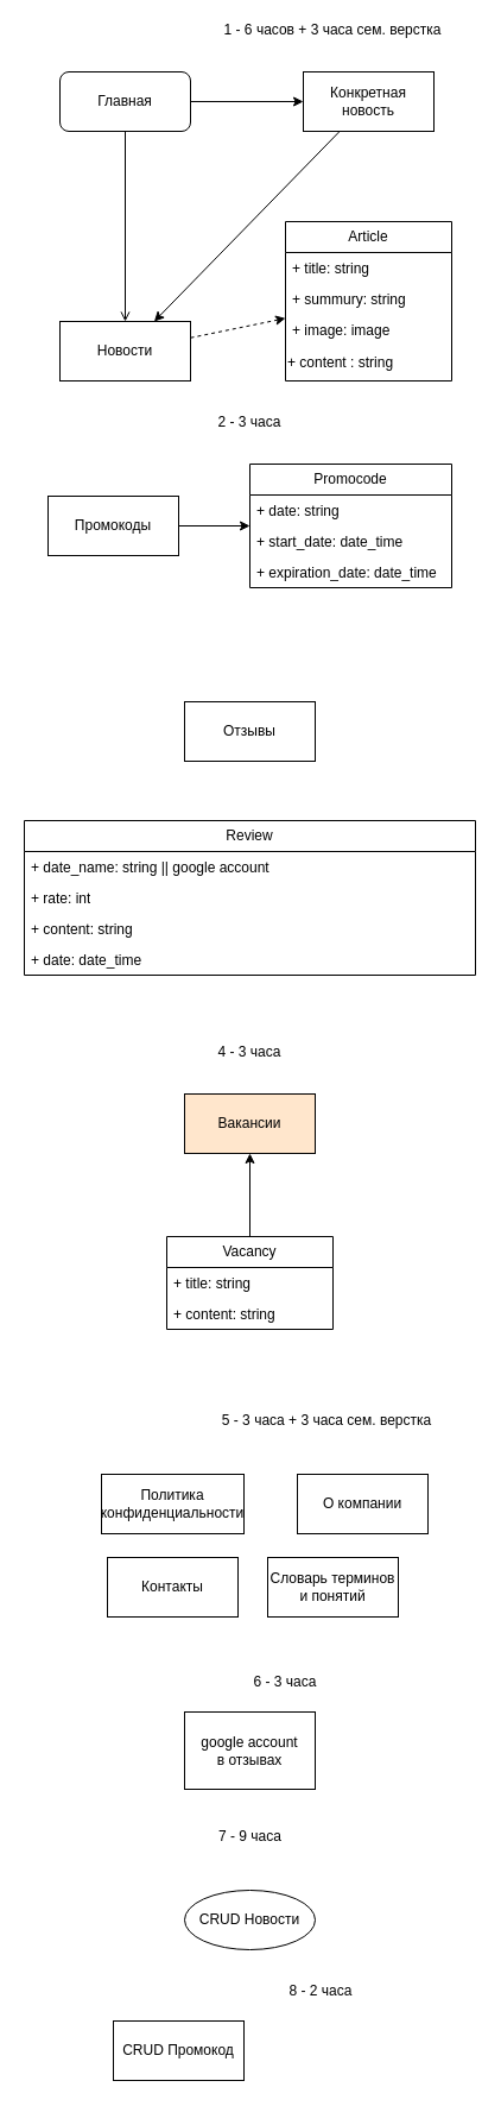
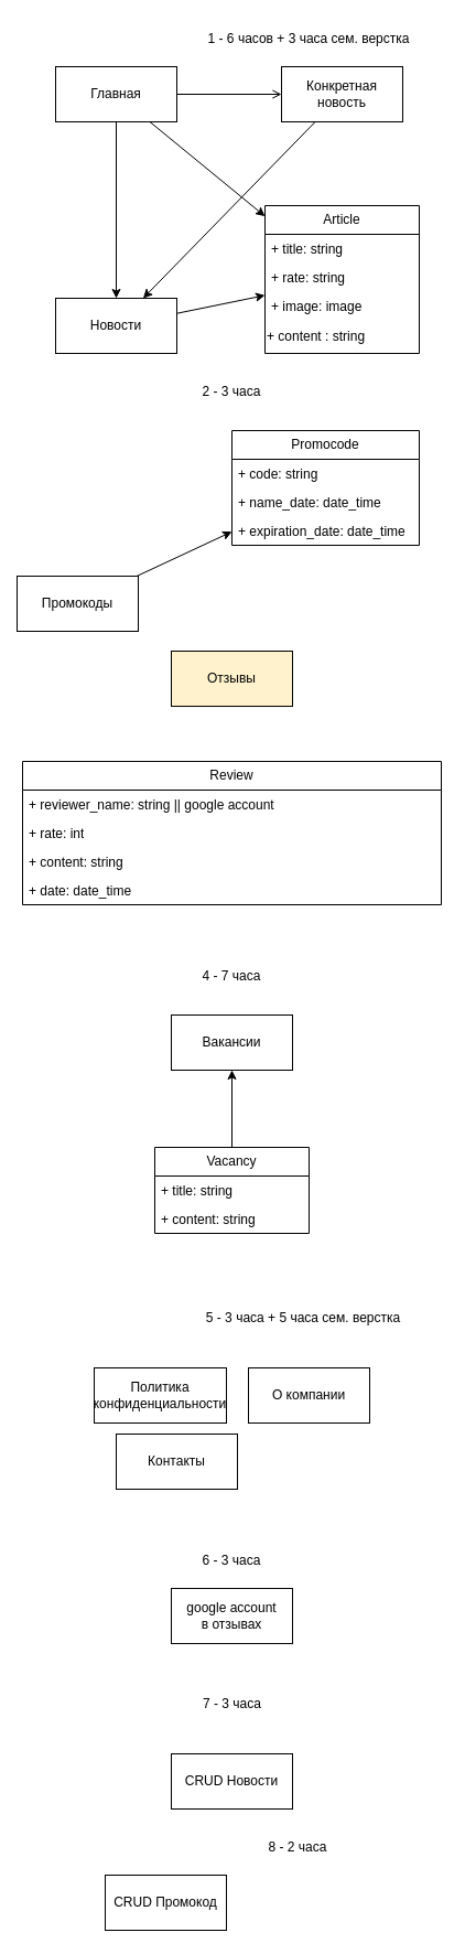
  <mxCell id="0" />
  <mxCell id="1" parent="0" />
- <mxCell id="2" value="Главная" style="html=1;whiteSpace=wrap;rounded=1;" vertex="1" parent="1"><mxGeometry x="50" y="60" width="110" height="50" as="geometry" /></mxCell>
- <mxCell id="3" value="О компании" style="html=1;whiteSpace=wrap;" vertex="1" parent="1"><mxGeometry x="250" y="1240" width="110" height="50" as="geometry" /></mxCell>
+ <mxCell id="2" value="Главная" style="html=1;whiteSpace=wrap;" vertex="1" parent="1"><mxGeometry x="50" y="60" width="110" height="50" as="geometry" /></mxCell>
+ <mxCell id="3" value="О компании" style="html=1;whiteSpace=wrap;" vertex="1" parent="1"><mxGeometry x="225" y="1240" width="110" height="50" as="geometry" /></mxCell>
  <mxCell id="4" value="Новости" style="html=1;whiteSpace=wrap;" vertex="1" parent="1"><mxGeometry x="50" y="270" width="110" height="50" as="geometry" /></mxCell>
- <mxCell id="5" value="Словарь терминов и понятий" style="html=1;whiteSpace=wrap;" vertex="1" parent="1"><mxGeometry x="225" y="1310" width="110" height="50" as="geometry" /></mxCell>
- <mxCell id="6" value="Контакты" style="html=1;whiteSpace=wrap;" vertex="1" parent="1"><mxGeometry x="90" y="1310" width="110" height="50" as="geometry" /></mxCell>
+ <mxCell id="6" value="Контакты" style="html=1;whiteSpace=wrap;" vertex="1" parent="1"><mxGeometry x="105" y="1300" width="110" height="50" as="geometry" /></mxCell>
  <mxCell id="7" value="Политика конфиденциальности" style="html=1;whiteSpace=wrap;" vertex="1" parent="1"><mxGeometry x="85" y="1240" width="120" height="50" as="geometry" /></mxCell>
- <mxCell id="8" value="Вакансии" style="html=1;whiteSpace=wrap;fillColor=#ffe6cc;" vertex="1" parent="1"><mxGeometry x="155" y="920" width="110" height="50" as="geometry" /></mxCell>
- <mxCell id="9" value="Отзывы" style="html=1;whiteSpace=wrap;" vertex="1" parent="1"><mxGeometry x="155" y="590" width="110" height="50" as="geometry" /></mxCell>
- <mxCell id="10" value="Промокоды" style="html=1;whiteSpace=wrap;" vertex="1" parent="1"><mxGeometry x="40" y="417" width="110" height="50" as="geometry" /></mxCell>
+ <mxCell id="8" value="Вакансии" style="html=1;whiteSpace=wrap;" vertex="1" parent="1"><mxGeometry x="155" y="920" width="110" height="50" as="geometry" /></mxCell>
+ <mxCell id="9" value="Отзывы" style="html=1;whiteSpace=wrap;fillColor=#fff2cc;" vertex="1" parent="1"><mxGeometry x="155" y="590" width="110" height="50" as="geometry" /></mxCell>
+ <mxCell id="10" value="Промокоды" style="html=1;whiteSpace=wrap;" vertex="1" parent="1"><mxGeometry x="15" y="522" width="110" height="50" as="geometry" /></mxCell>
  <mxCell id="11" value="Article" style="swimlane;fontStyle=0;childLayout=stackLayout;horizontal=1;startSize=26;fillColor=none;horizontalStack=0;resizeParent=1;resizeParentMax=0;resizeLast=0;collapsible=1;marginBottom=0;whiteSpace=wrap;html=1;" vertex="1" parent="1"><mxGeometry x="240" y="186" width="140" height="134" as="geometry" /></mxCell>
  <mxCell id="12" value="+ title: string" style="text;strokeColor=none;fillColor=none;align=left;verticalAlign=top;spacingLeft=4;spacingRight=4;overflow=hidden;rotatable=0;points=[[0,0.5],[1,0.5]];portConstraint=eastwest;whiteSpace=wrap;html=1;" vertex="1" parent="11"><mxGeometry y="26" width="140" height="26" as="geometry" /></mxCell>
- <mxCell id="13" value="+ summury: string" style="text;strokeColor=none;fillColor=none;align=left;verticalAlign=top;spacingLeft=4;spacingRight=4;overflow=hidden;rotatable=0;points=[[0,0.5],[1,0.5]];portConstraint=eastwest;whiteSpace=wrap;html=1;" vertex="1" parent="11"><mxGeometry y="52" width="140" height="26" as="geometry" /></mxCell>
+ <mxCell id="13" value="+ rate: string" style="text;strokeColor=none;fillColor=none;align=left;verticalAlign=top;spacingLeft=4;spacingRight=4;overflow=hidden;rotatable=0;points=[[0,0.5],[1,0.5]];portConstraint=eastwest;whiteSpace=wrap;html=1;" vertex="1" parent="11"><mxGeometry y="52" width="140" height="26" as="geometry" /></mxCell>
  <mxCell id="14" value="+ image: image" style="text;strokeColor=none;fillColor=none;align=left;verticalAlign=top;spacingLeft=4;spacingRight=4;overflow=hidden;rotatable=0;points=[[0,0.5],[1,0.5]];portConstraint=eastwest;whiteSpace=wrap;html=1;" vertex="1" parent="11"><mxGeometry y="78" width="140" height="26" as="geometry" /></mxCell>
  <mxCell id="15" value="+ content : string" style="text;html=1;strokeColor=none;fillColor=none;align=left;verticalAlign=middle;whiteSpace=wrap;rounded=0;" vertex="1" parent="11"><mxGeometry y="104" width="140" height="30" as="geometry" /></mxCell>
  <mxCell id="16" value="Vacancy" style="swimlane;fontStyle=0;childLayout=stackLayout;horizontal=1;startSize=26;fillColor=none;horizontalStack=0;resizeParent=1;resizeParentMax=0;resizeLast=0;collapsible=1;marginBottom=0;whiteSpace=wrap;html=1;" vertex="1" parent="1"><mxGeometry x="140" y="1040" width="140" height="78" as="geometry" /></mxCell>
  <mxCell id="17" value="+ title: string" style="text;strokeColor=none;fillColor=none;align=left;verticalAlign=top;spacingLeft=4;spacingRight=4;overflow=hidden;rotatable=0;points=[[0,0.5],[1,0.5]];portConstraint=eastwest;whiteSpace=wrap;html=1;" vertex="1" parent="16"><mxGeometry y="26" width="140" height="26" as="geometry" /></mxCell>
  <mxCell id="18" value="+ content: string" style="text;strokeColor=none;fillColor=none;align=left;verticalAlign=top;spacingLeft=4;spacingRight=4;overflow=hidden;rotatable=0;points=[[0,0.5],[1,0.5]];portConstraint=eastwest;whiteSpace=wrap;html=1;" vertex="1" parent="16"><mxGeometry y="52" width="140" height="26" as="geometry" /></mxCell>
  <mxCell id="19" value="Review" style="swimlane;fontStyle=0;childLayout=stackLayout;horizontal=1;startSize=26;fillColor=none;horizontalStack=0;resizeParent=1;resizeParentMax=0;resizeLast=0;collapsible=1;marginBottom=0;whiteSpace=wrap;html=1;" vertex="1" parent="1"><mxGeometry x="20" y="690" width="380" height="130" as="geometry" /></mxCell>
- <mxCell id="20" value="+ date_name: string || google account" style="text;strokeColor=none;fillColor=none;align=left;verticalAlign=top;spacingLeft=4;spacingRight=4;overflow=hidden;rotatable=0;points=[[0,0.5],[1,0.5]];portConstraint=eastwest;whiteSpace=wrap;html=1;" vertex="1" parent="19"><mxGeometry y="26" width="380" height="26" as="geometry" /></mxCell>
+ <mxCell id="20" value="+ reviewer_name: string || google account" style="text;strokeColor=none;fillColor=none;align=left;verticalAlign=top;spacingLeft=4;spacingRight=4;overflow=hidden;rotatable=0;points=[[0,0.5],[1,0.5]];portConstraint=eastwest;whiteSpace=wrap;html=1;" vertex="1" parent="19"><mxGeometry y="26" width="380" height="26" as="geometry" /></mxCell>
  <mxCell id="21" value="+ rate: int" style="text;strokeColor=none;fillColor=none;align=left;verticalAlign=top;spacingLeft=4;spacingRight=4;overflow=hidden;rotatable=0;points=[[0,0.5],[1,0.5]];portConstraint=eastwest;whiteSpace=wrap;html=1;" vertex="1" parent="19"><mxGeometry y="52" width="380" height="26" as="geometry" /></mxCell>
  <mxCell id="22" value="+ content: string" style="text;strokeColor=none;fillColor=none;align=left;verticalAlign=top;spacingLeft=4;spacingRight=4;overflow=hidden;rotatable=0;points=[[0,0.5],[1,0.5]];portConstraint=eastwest;whiteSpace=wrap;html=1;" vertex="1" parent="19"><mxGeometry y="78" width="380" height="26" as="geometry" /></mxCell>
  <mxCell id="23" value="+ date: date_time" style="text;strokeColor=none;fillColor=none;align=left;verticalAlign=top;spacingLeft=4;spacingRight=4;overflow=hidden;rotatable=0;points=[[0,0.5],[1,0.5]];portConstraint=eastwest;whiteSpace=wrap;html=1;" vertex="1" parent="19"><mxGeometry y="104" width="380" height="26" as="geometry" /></mxCell>
  <mxCell id="24" value="Promocode" style="swimlane;fontStyle=0;childLayout=stackLayout;horizontal=1;startSize=26;fillColor=none;horizontalStack=0;resizeParent=1;resizeParentMax=0;resizeLast=0;collapsible=1;marginBottom=0;whiteSpace=wrap;html=1;" vertex="1" parent="1"><mxGeometry x="210" y="390" width="170" height="104" as="geometry" /></mxCell>
- <mxCell id="25" value="+ date: string" style="text;strokeColor=none;fillColor=none;align=left;verticalAlign=top;spacingLeft=4;spacingRight=4;overflow=hidden;rotatable=0;points=[[0,0.5],[1,0.5]];portConstraint=eastwest;whiteSpace=wrap;html=1;" vertex="1" parent="24"><mxGeometry y="26" width="170" height="26" as="geometry" /></mxCell>
- <mxCell id="26" value="+ start_date: date_time" style="text;strokeColor=none;fillColor=none;align=left;verticalAlign=top;spacingLeft=4;spacingRight=4;overflow=hidden;rotatable=0;points=[[0,0.5],[1,0.5]];portConstraint=eastwest;whiteSpace=wrap;html=1;" vertex="1" parent="24"><mxGeometry y="52" width="170" height="26" as="geometry" /></mxCell>
+ <mxCell id="25" value="+ code: string" style="text;strokeColor=none;fillColor=none;align=left;verticalAlign=top;spacingLeft=4;spacingRight=4;overflow=hidden;rotatable=0;points=[[0,0.5],[1,0.5]];portConstraint=eastwest;whiteSpace=wrap;html=1;" vertex="1" parent="24"><mxGeometry y="26" width="170" height="26" as="geometry" /></mxCell>
+ <mxCell id="26" value="+ name_date: date_time" style="text;strokeColor=none;fillColor=none;align=left;verticalAlign=top;spacingLeft=4;spacingRight=4;overflow=hidden;rotatable=0;points=[[0,0.5],[1,0.5]];portConstraint=eastwest;whiteSpace=wrap;html=1;" vertex="1" parent="24"><mxGeometry y="52" width="170" height="26" as="geometry" /></mxCell>
  <mxCell id="27" value="+ expiration_date: date_time" style="text;strokeColor=none;fillColor=none;align=left;verticalAlign=top;spacingLeft=4;spacingRight=4;overflow=hidden;rotatable=0;points=[[0,0.5],[1,0.5]];portConstraint=eastwest;whiteSpace=wrap;html=1;" vertex="1" parent="24"><mxGeometry y="78" width="170" height="26" as="geometry" /></mxCell>
- <mxCell id="29" value="" style="endArrow=open;html=1;rounded=0;" edge="1" parent="1" source="2" target="4"><mxGeometry width="50" height="50" relative="1" as="geometry"><mxPoint x="80" y="220" as="sourcePoint" /><mxPoint x="130" y="170" as="targetPoint" /></mxGeometry></mxCell>
- <mxCell id="30" value="" style="endArrow=classic;html=1;rounded=0;dashed=1;" edge="1" parent="1" source="4" target="11"><mxGeometry width="50" height="50" relative="1" as="geometry"><mxPoint x="310" y="410" as="sourcePoint" /><mxPoint x="360" y="360" as="targetPoint" /></mxGeometry></mxCell>
+ <mxCell id="28" value="" style="endArrow=classic;html=1;rounded=0;" edge="1" parent="1" source="2" target="11"><mxGeometry width="50" height="50" relative="1" as="geometry"><mxPoint x="80" y="230" as="sourcePoint" /><mxPoint x="130" y="180" as="targetPoint" /></mxGeometry></mxCell>
+ <mxCell id="29" value="" style="endArrow=classic;html=1;rounded=0;" edge="1" parent="1" source="2" target="4"><mxGeometry width="50" height="50" relative="1" as="geometry"><mxPoint x="80" y="220" as="sourcePoint" /><mxPoint x="130" y="170" as="targetPoint" /></mxGeometry></mxCell>
+ <mxCell id="30" value="" style="endArrow=classic;html=1;rounded=0;" edge="1" parent="1" source="4" target="11"><mxGeometry width="50" height="50" relative="1" as="geometry"><mxPoint x="310" y="410" as="sourcePoint" /><mxPoint x="360" y="360" as="targetPoint" /></mxGeometry></mxCell>
  <mxCell id="31" value="" style="endArrow=classic;html=1;rounded=0;" edge="1" parent="1" source="16" target="8"><mxGeometry width="50" height="50" relative="1" as="geometry"><mxPoint x="80" y="1060" as="sourcePoint" /><mxPoint x="130" y="1010" as="targetPoint" /></mxGeometry></mxCell>
  <mxCell id="32" value="" style="endArrow=classic;html=1;rounded=0;" edge="1" parent="1" source="10" target="24"><mxGeometry width="50" height="50" relative="1" as="geometry"><mxPoint x="80" y="582" as="sourcePoint" /><mxPoint x="130" y="532" as="targetPoint" /></mxGeometry></mxCell>
  <mxCell id="33" value="Конкретная новость" style="html=1;whiteSpace=wrap;" vertex="1" parent="1"><mxGeometry x="255" y="60" width="110" height="50" as="geometry" /></mxCell>
- <mxCell id="34" value="" style="endArrow=classic;html=1;rounded=0;" edge="1" parent="1" source="2" target="33"><mxGeometry width="50" height="50" relative="1" as="geometry"><mxPoint x="160" y="50" as="sourcePoint" /><mxPoint x="210" as="targetPoint" y="0" /></mxGeometry></mxCell>
+ <mxCell id="34" value="" style="endArrow=open;html=1;rounded=0;" edge="1" parent="1" source="2" target="33"><mxGeometry width="50" height="50" relative="1" as="geometry"><mxPoint x="160" y="50" as="sourcePoint" /><mxPoint x="210" as="targetPoint" y="0" /></mxGeometry></mxCell>
  <mxCell id="35" value="" style="endArrow=classic;html=1;rounded=0;" edge="1" parent="1" source="33" target="4"><mxGeometry width="50" height="50" relative="1" as="geometry"><mxPoint x="370" y="190" as="sourcePoint" /><mxPoint x="420" y="140" as="targetPoint" /></mxGeometry></mxCell>
- <mxCell id="36" value="1 - 6 часов + 3 часа сем. верстка" style="text;html=1;strokeColor=none;fillColor=none;align=center;verticalAlign=middle;whiteSpace=wrap;rounded=0;" vertex="1" parent="1"><mxGeometry x="180" y="10" width="200" height="30" as="geometry" /></mxCell>
+ <mxCell id="36" value="1 - 6 часов + 3 часа сем. верстка" style="text;html=1;strokeColor=none;fillColor=none;align=center;verticalAlign=middle;whiteSpace=wrap;rounded=0;" vertex="1" parent="1"><mxGeometry x="180" y="20" width="200" height="30" as="geometry" /></mxCell>
  <mxCell id="37" value="2 - 3 часа" style="text;html=1;strokeColor=none;fillColor=none;align=center;verticalAlign=middle;whiteSpace=wrap;rounded=0;" vertex="1" parent="1"><mxGeometry x="180" y="340" width="60" height="30" as="geometry" /></mxCell>
- <mxCell id="38" value="4 - 3 часа" style="text;html=1;strokeColor=none;fillColor=none;align=center;verticalAlign=middle;whiteSpace=wrap;rounded=0;" vertex="1" parent="1"><mxGeometry x="180" y="870" width="60" height="30" as="geometry" /></mxCell>
- <mxCell id="39" value="7 - 9 часа" style="text;html=1;strokeColor=none;fillColor=none;align=center;verticalAlign=middle;whiteSpace=wrap;rounded=0;" vertex="1" parent="1"><mxGeometry x="182.5" y="1530" width="55" height="30" as="geometry" /></mxCell>
- <mxCell id="40" value="CRUD Новости" style="ellipse;html=1;whiteSpace=wrap;" vertex="1" parent="1"><mxGeometry x="155" y="1590" width="110" height="50" as="geometry" /></mxCell>
- <mxCell id="41" value="6 - 3 часа" style="text;html=1;strokeColor=none;fillColor=none;align=center;verticalAlign=middle;whiteSpace=wrap;rounded=0;" vertex="1" parent="1"><mxGeometry x="210" y="1400" width="60" height="30" as="geometry" /></mxCell>
+ <mxCell id="38" value="4 - 7 часа" style="text;html=1;strokeColor=none;fillColor=none;align=center;verticalAlign=middle;whiteSpace=wrap;rounded=0;" vertex="1" parent="1"><mxGeometry x="180" y="870" width="60" height="30" as="geometry" /></mxCell>
+ <mxCell id="39" value="7 - 3 часа" style="text;html=1;strokeColor=none;fillColor=none;align=center;verticalAlign=middle;whiteSpace=wrap;rounded=0;" vertex="1" parent="1"><mxGeometry x="182.5" y="1530" width="55" height="30" as="geometry" /></mxCell>
+ <mxCell id="40" value="CRUD Новости" style="html=1;whiteSpace=wrap;" vertex="1" parent="1"><mxGeometry x="155" y="1590" width="110" height="50" as="geometry" /></mxCell>
+ <mxCell id="41" value="6 - 3 часа" style="text;html=1;strokeColor=none;fillColor=none;align=center;verticalAlign=middle;whiteSpace=wrap;rounded=0;" vertex="1" parent="1"><mxGeometry x="180" y="1400" width="60" height="30" as="geometry" /></mxCell>
  <mxCell id="42" value="CRUD Промокод" style="html=1;whiteSpace=wrap;" vertex="1" parent="1"><mxGeometry x="95" y="1700" width="110" height="50" as="geometry" /></mxCell>
- <mxCell id="43" value="5 - 3 часа + 3 часа сем. верстка" style="text;html=1;strokeColor=none;fillColor=none;align=center;verticalAlign=middle;whiteSpace=wrap;rounded=0;" vertex="1" parent="1"><mxGeometry x="180" y="1180" width="190" height="30" as="geometry" /></mxCell>
- <mxCell id="44" value="google account&lt;br&gt;в отзывах" style="html=1;whiteSpace=wrap;" vertex="1" parent="1"><mxGeometry x="155" y="1440" width="110" height="65" as="geometry" /></mxCell>
+ <mxCell id="43" value="5 - 3 часа + 5 часа сем. верстка" style="text;html=1;strokeColor=none;fillColor=none;align=center;verticalAlign=middle;whiteSpace=wrap;rounded=0;" vertex="1" parent="1"><mxGeometry x="180" y="1180" width="190" height="30" as="geometry" /></mxCell>
+ <mxCell id="44" value="google account&lt;br&gt;в отзывах" style="html=1;whiteSpace=wrap;" vertex="1" parent="1"><mxGeometry x="155" y="1440" width="110" height="50" as="geometry" /></mxCell>
  <mxCell id="45" value="8 - 2 часа" style="text;html=1;strokeColor=none;fillColor=none;align=center;verticalAlign=middle;whiteSpace=wrap;rounded=0;" vertex="1" parent="1"><mxGeometry x="240" y="1660" width="60" height="30" as="geometry" /></mxCell>
